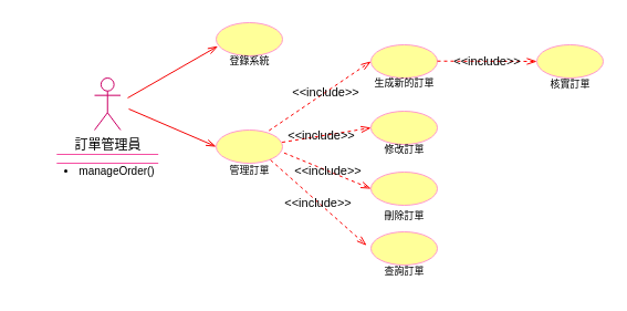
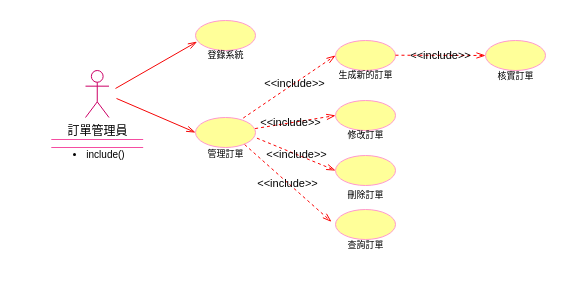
  <mxCell id="0" />
  <mxCell id="1" parent="0" />
  <mxCell id="2" value="訂單管理員" style="shape=umlActor;verticalLabelPosition=bottom;verticalAlign=top;html=1;outlineConnect=0;strokeColor=#CC0066;" vertex="1" parent="1"><mxGeometry x="85" y="70" width="23.5" height="47" as="geometry" /></mxCell>
  <mxCell id="3" value="" style="ellipse;whiteSpace=wrap;html=1;strokeColor=#FF99CC;fillColor=#FFFF99;" vertex="1" parent="1"><mxGeometry x="195" y="20" width="60" height="30" as="geometry" /></mxCell>
  <mxCell id="4" value="" style="ellipse;whiteSpace=wrap;html=1;strokeColor=#FF99CC;fillColor=#FFFF99;" vertex="1" parent="1"><mxGeometry x="195" y="117" width="60" height="30" as="geometry" /></mxCell>
  <mxCell id="5" value="" style="shape=partialRectangle;whiteSpace=wrap;html=1;left=0;right=0;fillColor=none;strokeColor=#f54da1;" vertex="1" parent="1"><mxGeometry x="51.31" y="139" width="90.87" height="8" as="geometry" /></mxCell>
  <mxCell id="6" value="登錄系統" style="text;html=1;align=center;verticalAlign=middle;resizable=0;points=[];autosize=1;strokeColor=none;fillColor=none;fontSize=9;" vertex="1" parent="1"><mxGeometry x="195" y="45" width="60" height="20" as="geometry" /></mxCell>
  <mxCell id="7" value="管理訂單" style="text;html=1;align=center;verticalAlign=middle;resizable=0;points=[];autosize=1;strokeColor=none;fillColor=none;fontSize=9;" vertex="1" parent="1"><mxGeometry x="195" y="144" width="60" height="20" as="geometry" /></mxCell>
  <mxCell id="8" value="" style="endArrow=openThin;html=1;endSize=7;startSize=7;entryX=0.026;entryY=0.707;entryDx=0;entryDy=0;entryPerimeter=0;endFill=0;strokeColor=#f50505;jumpStyle=line;shadow=0;rounded=0;jumpSize=9;strokeWidth=1;" edge="1" parent="1" target="3"><mxGeometry width="50" height="50" relative="1" as="geometry"><mxPoint x="115" y="87.98" as="sourcePoint" /><mxPoint x="165" y="37.98" as="targetPoint" /></mxGeometry></mxCell>
  <mxCell id="9" value="" style="endArrow=openThin;html=1;endSize=7;startSize=7;entryX=0;entryY=0.5;entryDx=0;entryDy=0;endFill=0;strokeColor=#f50505;jumpStyle=line;shadow=0;rounded=0;jumpSize=9;strokeWidth=1;" edge="1" parent="1" target="4"><mxGeometry width="50" height="50" relative="1" as="geometry"><mxPoint x="116" y="97.98" as="sourcePoint" /><mxPoint x="195" y="54" as="targetPoint" /></mxGeometry></mxCell>
  <mxCell id="10" value="" style="ellipse;whiteSpace=wrap;html=1;strokeColor=#FF99CC;fillColor=#FFFF99;" vertex="1" parent="1"><mxGeometry x="335" y="40" width="60" height="30" as="geometry" /></mxCell>
  <mxCell id="11" value="" style="ellipse;whiteSpace=wrap;html=1;strokeColor=#FF99CC;fillColor=#FFFF99;" vertex="1" parent="1"><mxGeometry x="335" y="100" width="60" height="30" as="geometry" /></mxCell>
  <mxCell id="12" value="" style="ellipse;whiteSpace=wrap;html=1;strokeColor=#FF99CC;fillColor=#FFFF99;" vertex="1" parent="1"><mxGeometry x="335" y="155" width="60" height="30" as="geometry" /></mxCell>
  <mxCell id="13" value="" style="ellipse;whiteSpace=wrap;html=1;strokeColor=#FF99CC;fillColor=#FFFF99;" vertex="1" parent="1"><mxGeometry x="335" y="209" width="60" height="30" as="geometry" /></mxCell>
  <mxCell id="14" value="生成新的訂單" style="text;html=1;align=center;verticalAlign=middle;resizable=0;points=[];autosize=1;strokeColor=none;fillColor=none;fontSize=9;" vertex="1" parent="1"><mxGeometry x="325" y="65" width="80" height="20" as="geometry" /></mxCell>
  <mxCell id="15" value="&lt;font style=&quot;font-size: 9px;&quot;&gt;修改訂單&lt;/font&gt;" style="text;html=1;align=center;verticalAlign=middle;resizable=0;points=[];autosize=1;strokeColor=none;fillColor=none;" vertex="1" parent="1"><mxGeometry x="335" y="119" width="60" height="30" as="geometry" /></mxCell>
  <mxCell id="16" value="&lt;font style=&quot;font-size: 9px;&quot;&gt;刪除訂單&lt;/font&gt;" style="text;html=1;align=center;verticalAlign=middle;resizable=0;points=[];autosize=1;strokeColor=none;fillColor=none;" vertex="1" parent="1"><mxGeometry x="335" y="179" width="60" height="30" as="geometry" /></mxCell>
  <mxCell id="17" value="&lt;font style=&quot;font-size: 9px;&quot;&gt;查詢訂單&lt;/font&gt;" style="text;html=1;align=center;verticalAlign=middle;resizable=0;points=[];autosize=1;strokeColor=none;fillColor=none;" vertex="1" parent="1"><mxGeometry x="335" y="229" width="60" height="30" as="geometry" /></mxCell>
  <mxCell id="18" value="" style="ellipse;whiteSpace=wrap;html=1;strokeColor=#FF99CC;fillColor=#FFFF99;" vertex="1" parent="1"><mxGeometry x="485" y="40" width="60" height="30" as="geometry" /></mxCell>
  <mxCell id="19" value="&lt;font style=&quot;font-size: 9px;&quot;&gt;核實訂單&lt;/font&gt;" style="text;html=1;align=center;verticalAlign=middle;resizable=0;points=[];autosize=1;strokeColor=none;fillColor=none;" vertex="1" parent="1"><mxGeometry x="485" y="60" width="60" height="30" as="geometry" /></mxCell>
  <mxCell id="20" value="&amp;lt;&amp;lt;include&amp;gt;&amp;gt;" style="endArrow=openThin;endSize=7;dashed=1;html=1;rounded=0;entryX=0;entryY=0.5;entryDx=0;entryDy=0;labelBackgroundColor=none;strokeColor=#fc0303;endFill=0;" edge="1" parent="1" target="18"><mxGeometry x="0.003" width="160" relative="1" as="geometry"><mxPoint x="395" y="54.71" as="sourcePoint" /><mxPoint x="555" y="54.71" as="targetPoint" /><mxPoint as="offset" /></mxGeometry></mxCell>
  <mxCell id="21" value="&amp;lt;&amp;lt;include&amp;gt;&amp;gt;" style="endArrow=openThin;endSize=7;dashed=1;html=1;rounded=0;entryX=0;entryY=0.5;entryDx=0;entryDy=0;labelBackgroundColor=none;strokeColor=#fc0303;endFill=0;exitX=0.796;exitY=0.018;exitDx=0;exitDy=0;exitPerimeter=0;" edge="1" parent="1" source="4" target="10"><mxGeometry x="0.111" width="160" relative="1" as="geometry"><mxPoint x="235" y="100" as="sourcePoint" /><mxPoint x="325" y="100.29" as="targetPoint" /><mxPoint as="offset" /></mxGeometry></mxCell>
  <mxCell id="22" value="&amp;lt;&amp;lt;include&amp;gt;&amp;gt;" style="endArrow=openThin;endSize=7;dashed=1;html=1;rounded=0;entryX=0;entryY=0.5;entryDx=0;entryDy=0;labelBackgroundColor=none;strokeColor=#fc0303;endFill=0;exitX=0.994;exitY=0.369;exitDx=0;exitDy=0;exitPerimeter=0;" edge="1" parent="1" source="4" target="11"><mxGeometry x="-0.111" width="160" relative="1" as="geometry"><mxPoint x="255" y="130" as="sourcePoint" /><mxPoint x="345" y="130.29" as="targetPoint" /><mxPoint as="offset" /></mxGeometry></mxCell>
  <mxCell id="23" value="&amp;lt;&amp;lt;include&amp;gt;&amp;gt;" style="endArrow=openThin;endSize=7;dashed=1;html=1;rounded=0;entryX=0;entryY=0.5;entryDx=0;entryDy=0;labelBackgroundColor=none;strokeColor=#fc0303;endFill=0;exitX=1.024;exitY=0.689;exitDx=0;exitDy=0;exitPerimeter=0;" edge="1" parent="1" source="4" target="12"><mxGeometry x="0.003" width="160" relative="1" as="geometry"><mxPoint x="425" y="84.71" as="sourcePoint" /><mxPoint x="515" y="85" as="targetPoint" /><mxPoint as="offset" /></mxGeometry></mxCell>
  <mxCell id="24" value="&amp;lt;&amp;lt;include&amp;gt;&amp;gt;" style="endArrow=openThin;endSize=7;dashed=1;html=1;rounded=0;entryX=-0.067;entryY=0.41;entryDx=0;entryDy=0;labelBackgroundColor=none;strokeColor=#fc0303;endFill=0;exitX=0.819;exitY=0.003;exitDx=0;exitDy=0;exitPerimeter=0;entryPerimeter=0;" edge="1" parent="1" source="7" target="13"><mxGeometry x="0.003" width="160" relative="1" as="geometry"><mxPoint x="435" y="94.71" as="sourcePoint" /><mxPoint x="525" y="95" as="targetPoint" /><mxPoint as="offset" /></mxGeometry></mxCell>
- <mxCell id="25" value="&lt;ul&gt;&lt;li style=&quot;font-size: 10px;&quot;&gt;manageOrder()&lt;/li&gt;&lt;/ul&gt;" style="text;html=1;align=center;verticalAlign=middle;resizable=0;points=[];autosize=1;strokeColor=none;fillColor=none;" vertex="1" parent="1"><mxGeometry x="20" y="129" width="130" height="50" as="geometry" /></mxCell>
+ <mxCell id="25" value="&lt;ul&gt;&lt;li style=&quot;font-size: 10px;&quot;&gt;include()&lt;/li&gt;&lt;/ul&gt;" style="text;html=1;align=center;verticalAlign=middle;resizable=0;points=[];autosize=1;strokeColor=none;fillColor=none;" vertex="1" parent="1"><mxGeometry x="20" y="129" width="130" height="50" as="geometry" /></mxCell>
